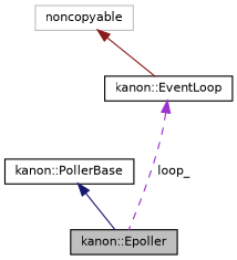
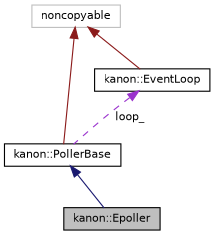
  digraph {
    node [color=black fontname=Helvetica fontsize=10 shape=record]
    edge [color=firebrick4 dir=back fontname=Helvetica fontsize=10 labelfontname=Helvetica labelfontsize=10 style=solid]
    n1 [fillcolor=grey75 fontcolor=black height=0.2 label="kanon::Epoller" style=filled width=0.4]
    n2 [height=0.2 label="kanon::PollerBase" width=0.4]
    n3 [color=grey75 height=0.2 label=noncopyable width=0.4]
    n4 [height=0.2 label="kanon::EventLoop" width=0.4]
    n2 -> n1 [color=midnightblue]
+   n3 -> n2
    n3 -> n4
-   n4 -> n1 [color=darkorchid3 label=" loop_" style=dashed]
+   n4 -> n2 [color=darkorchid3 label=" loop_" style=dashed]
  }
